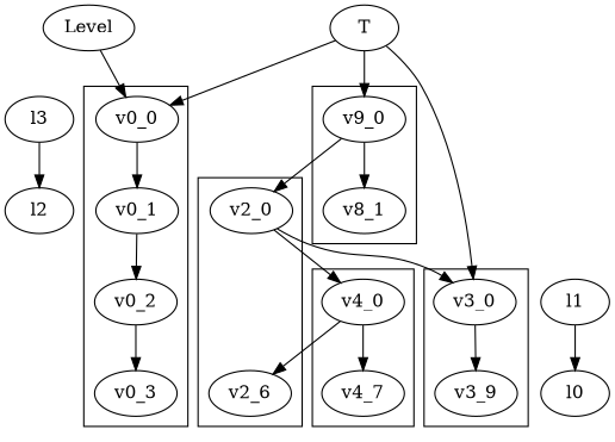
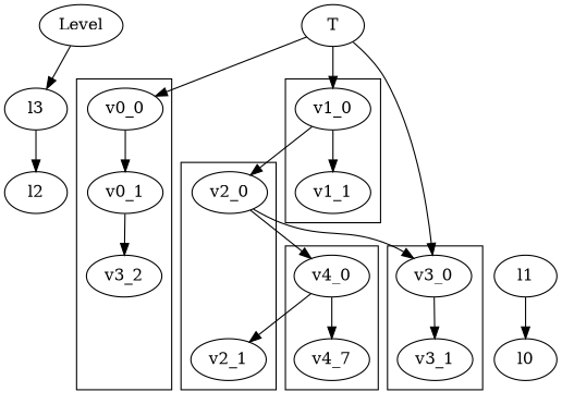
  digraph {
    compound=true
    newrank=true
    Level
    T
    l3
    v0_0
-   v1_0 [label=v9_0]
+   v1_0
    l2
    v2_0
    l1
    v4_0
    v3_0
    l0
    n12 [label=v4_7]
    v0_1
-   v0_2
-   v0_3
-   v1_1 [label=v8_1]
-   v2_1 [label=v2_6]
-   v3_1 [label=v3_9]
+   v0_2 [label=v3_2]
+   v1_1
+   v2_1
+   v3_1
    subgraph sub_1 {
      rank=source
      Level
      T
    }
    subgraph sub_2 {
      rank=same
      l3
      v0_0
      v1_0
    }
    subgraph sub_3 {
      rank=same
      l2
      v2_0
    }
    subgraph sub_4 {
      rank=same
      l1
      v4_0
      v3_0
    }
    subgraph sub_5 {
      rank=same
      l0
    }
    subgraph cluster_6 {
      v4_0
      n12
    }
    subgraph cluster_7 {
      v0_0
      v0_1
      v0_2
-     v0_3
    }
    subgraph cluster_8 {
      v1_0
      v1_1
    }
    subgraph cluster_9 {
      v2_0
      v2_1
    }
    subgraph cluster_10 {
      v3_0
      v3_1
    }
-   Level -> v0_0
+   Level -> l3
    T -> v0_0 [constraint=true]
    T -> v1_0 [constraint=true]
    T -> v3_0 [constraint=true]
    l3 -> l2
    v0_0 -> v0_1
    v1_0 -> v2_0 [constraint=true]
    v1_0 -> v1_1
    v2_0 -> v4_0 [constraint=true]
    v2_0 -> v3_0 [constraint=true]
    l1 -> l0
    v4_0 -> n12
    v4_0 -> v2_1
    v3_0 -> v3_1
    v0_1 -> v0_2
-   v0_2 -> v0_3
  }
